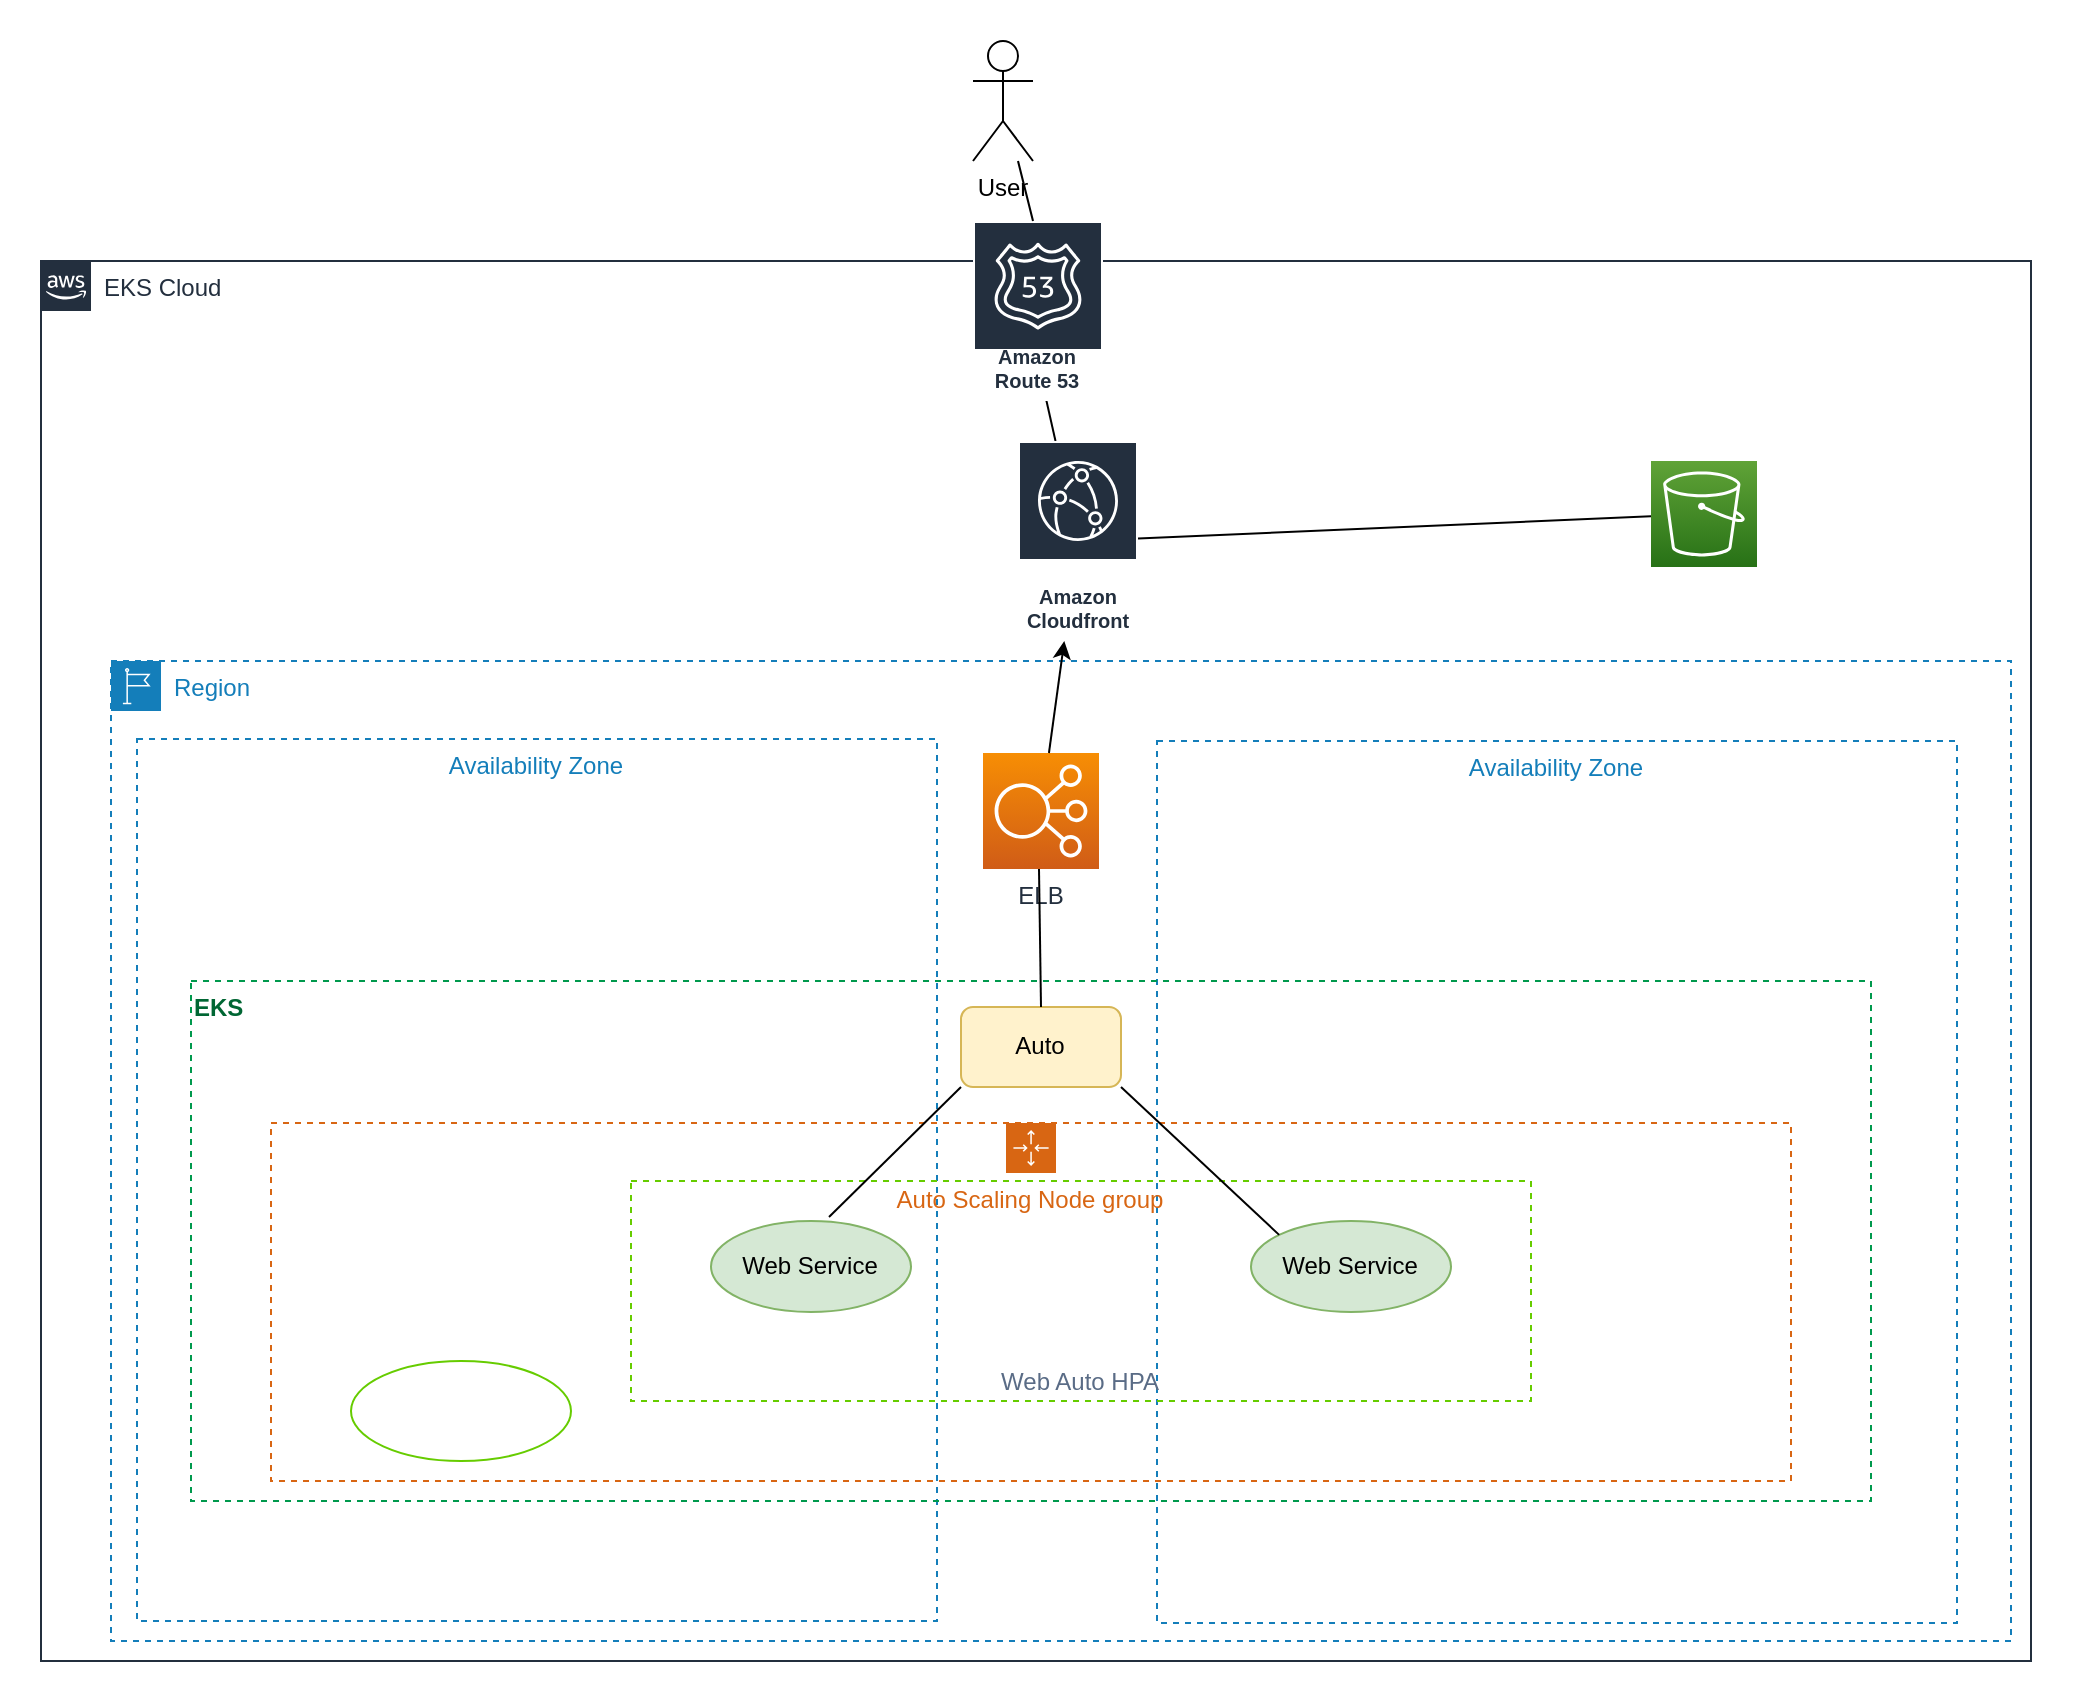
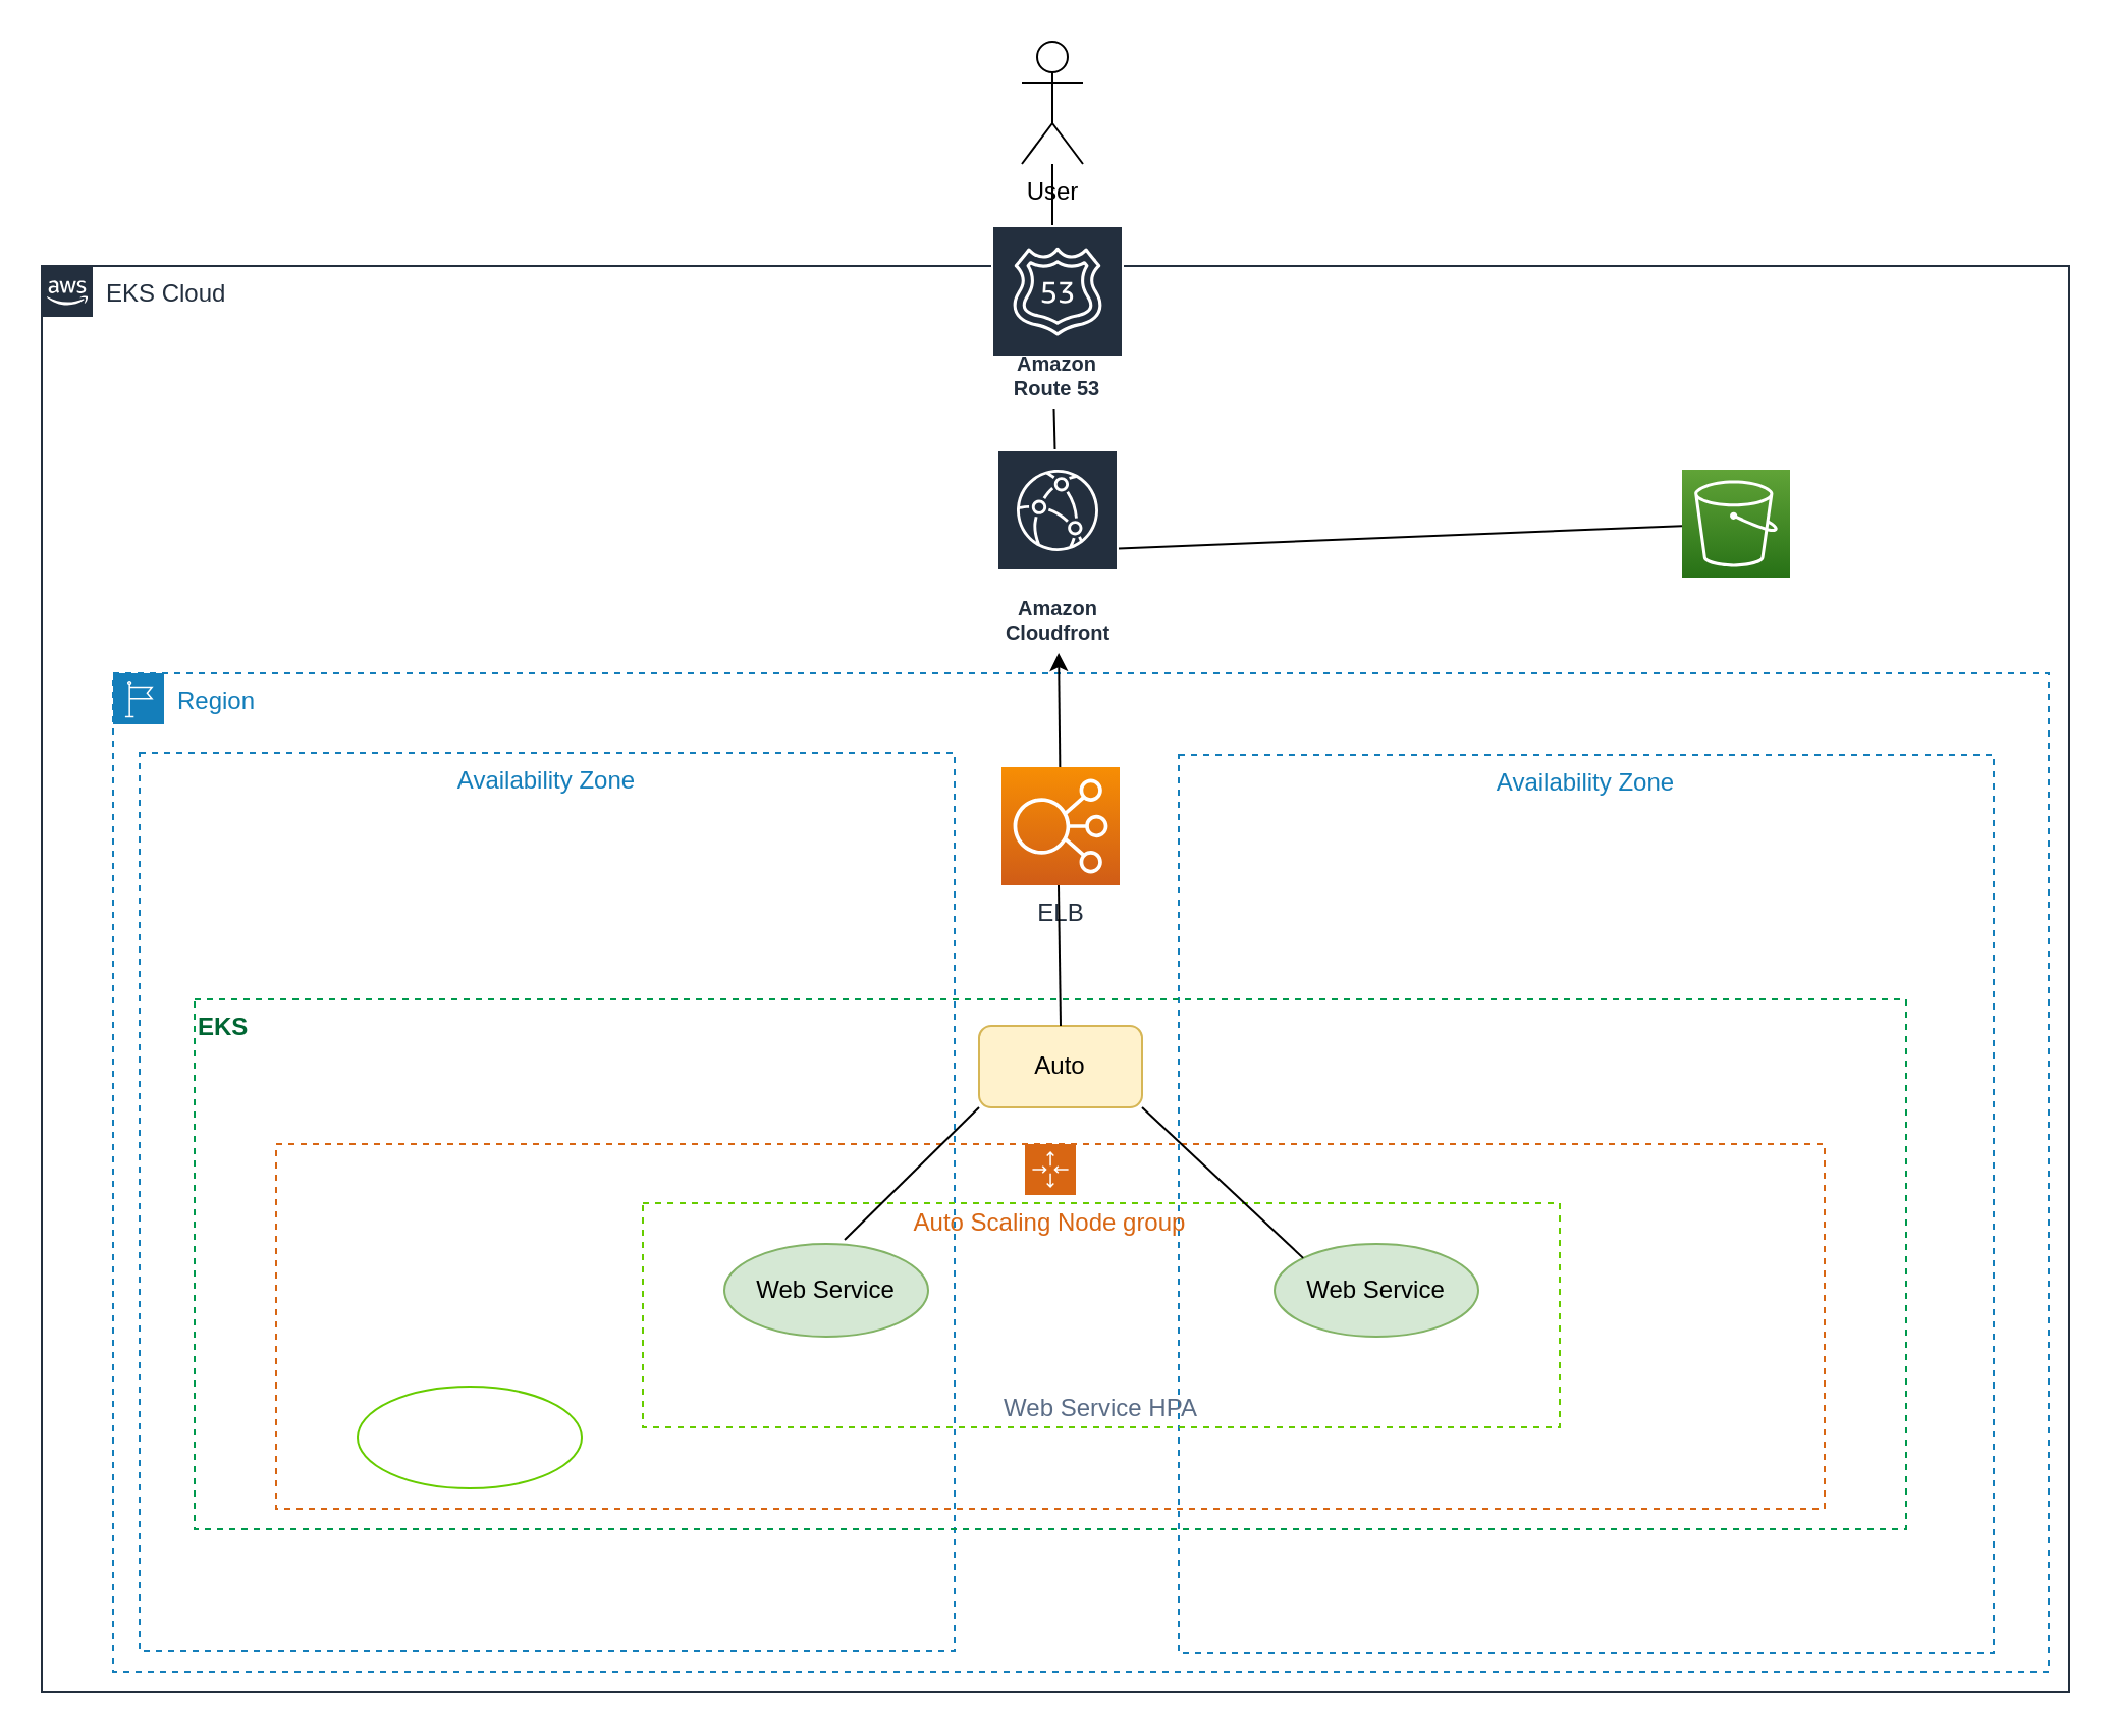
  <mxCell id="0" />
  <mxCell id="1" parent="0" />
  <mxCell id="2" value="EKS Cloud" style="points=[[0,0],[0.25,0],[0.5,0],[0.75,0],[1,0],[1,0.25],[1,0.5],[1,0.75],[1,1],[0.75,1],[0.5,1],[0.25,1],[0,1],[0,0.75],[0,0.5],[0,0.25]];outlineConnect=0;gradientColor=none;html=1;whiteSpace=wrap;fontSize=12;fontStyle=0;shape=mxgraph.aws4.group;grIcon=mxgraph.aws4.group_aws_cloud_alt;strokeColor=#232F3E;fillColor=none;verticalAlign=top;align=left;spacingLeft=30;fontColor=#232F3E;dashed=0;labelBackgroundColor=#ffffff;container=1;pointerEvents=0;collapsible=0;recursiveResize=0;" parent="1" vertex="1"><mxGeometry x="20" y="130" width="995" height="700" as="geometry" /></mxCell>
  <mxCell id="3" value="" style="endArrow=none;html=1;rounded=0;entryX=0.5;entryY=1;entryDx=0;entryDy=0;entryPerimeter=0;" edge="1" parent="2" source="5"><mxGeometry width="50" height="50" relative="1" as="geometry"><mxPoint x="505" y="150" as="sourcePoint" /><mxPoint x="496" y="40" as="targetPoint" /></mxGeometry></mxCell>
  <mxCell id="4" value="Amazon Route 53" style="sketch=0;outlineConnect=0;fontColor=#232F3E;gradientColor=none;strokeColor=#ffffff;fillColor=#232F3E;dashed=0;verticalLabelPosition=middle;verticalAlign=bottom;align=center;html=1;whiteSpace=wrap;fontSize=10;fontStyle=1;spacing=3;shape=mxgraph.aws4.productIcon;prIcon=mxgraph.aws4.route_53;" vertex="1" parent="2"><mxGeometry x="466" y="-20" width="65" height="90" as="geometry" /></mxCell>
- <mxCell id="5" value="Amazon Cloudfront" style="sketch=0;outlineConnect=0;fontColor=#232F3E;gradientColor=none;strokeColor=#ffffff;fillColor=#232F3E;dashed=0;verticalLabelPosition=middle;verticalAlign=bottom;align=center;html=1;whiteSpace=wrap;fontSize=10;fontStyle=1;spacing=3;shape=mxgraph.aws4.productIcon;prIcon=mxgraph.aws4.cloudfront;" vertex="1" parent="2"><mxGeometry x="488.5" y="90" width="60" height="100" as="geometry" /></mxCell>
+ <mxCell id="5" value="Amazon Cloudfront" style="sketch=0;outlineConnect=0;fontColor=#232F3E;gradientColor=none;strokeColor=#ffffff;fillColor=#232F3E;dashed=0;verticalLabelPosition=middle;verticalAlign=bottom;align=center;html=1;whiteSpace=wrap;fontSize=10;fontStyle=1;spacing=3;shape=mxgraph.aws4.productIcon;prIcon=mxgraph.aws4.cloudfront;" vertex="1" parent="2"><mxGeometry x="468.5" y="90" width="60" height="100" as="geometry" /></mxCell>
  <mxCell id="6" value="" style="sketch=0;points=[[0,0,0],[0.25,0,0],[0.5,0,0],[0.75,0,0],[1,0,0],[0,1,0],[0.25,1,0],[0.5,1,0],[0.75,1,0],[1,1,0],[0,0.25,0],[0,0.5,0],[0,0.75,0],[1,0.25,0],[1,0.5,0],[1,0.75,0]];outlineConnect=0;fontColor=#232F3E;gradientColor=#60A337;gradientDirection=north;fillColor=#277116;strokeColor=#ffffff;dashed=0;verticalLabelPosition=bottom;verticalAlign=top;align=center;html=1;fontSize=12;fontStyle=0;aspect=fixed;shape=mxgraph.aws4.resourceIcon;resIcon=mxgraph.aws4.s3;" vertex="1" parent="2"><mxGeometry x="805" y="100" width="53" height="53" as="geometry" /></mxCell>
  <mxCell id="7" value="" style="endArrow=none;html=1;rounded=0;" edge="1" parent="2" source="5" target="6"><mxGeometry width="50" height="50" relative="1" as="geometry"><mxPoint x="525" y="100" as="sourcePoint" /><mxPoint x="575" y="50" as="targetPoint" /></mxGeometry></mxCell>
- <mxCell id="8" value="User" style="shape=umlActor;verticalLabelPosition=bottom;verticalAlign=top;html=1;outlineConnect=0;" vertex="1" parent="1"><mxGeometry x="486" y="20" width="30" height="60" as="geometry" /></mxCell>
+ <mxCell id="8" value="User" style="shape=umlActor;verticalLabelPosition=bottom;verticalAlign=top;html=1;outlineConnect=0;" vertex="1" parent="1"><mxGeometry x="501" width="30" height="60" as="geometry" y="20" /></mxCell>
  <mxCell id="9" value="" style="endArrow=none;html=1;rounded=0;exitX=0.5;exitY=0;exitDx=0;exitDy=0;exitPerimeter=0;" edge="1" parent="1" target="8"><mxGeometry width="50" height="50" relative="1" as="geometry"><mxPoint x="516" y="110" as="sourcePoint" /><mxPoint x="595" y="180" as="targetPoint" /></mxGeometry></mxCell>
  <mxCell id="10" value="Region" style="points=[[0,0],[0.25,0],[0.5,0],[0.75,0],[1,0],[1,0.25],[1,0.5],[1,0.75],[1,1],[0.75,1],[0.5,1],[0.25,1],[0,1],[0,0.75],[0,0.5],[0,0.25]];outlineConnect=0;gradientColor=none;html=1;whiteSpace=wrap;fontSize=12;fontStyle=0;container=1;pointerEvents=0;collapsible=0;recursiveResize=0;shape=mxgraph.aws4.group;grIcon=mxgraph.aws4.group_region;strokeColor=#147EBA;fillColor=none;verticalAlign=top;align=left;spacingLeft=30;fontColor=#147EBA;dashed=1;" vertex="1" parent="1"><mxGeometry x="55" y="330" width="950" height="490" as="geometry" /></mxCell>
  <mxCell id="11" value="Availability Zone" style="fillColor=none;strokeColor=#147EBA;dashed=1;verticalAlign=top;fontStyle=0;fontColor=#147EBA;" vertex="1" parent="10"><mxGeometry x="13" y="39" width="400" height="441" as="geometry" /></mxCell>
  <mxCell id="12" value="Availability Zone" style="fillColor=none;strokeColor=#147EBA;dashed=1;verticalAlign=top;fontStyle=0;fontColor=#147EBA;" vertex="1" parent="10"><mxGeometry x="523" y="40" width="400" height="441" as="geometry" /></mxCell>
  <mxCell id="13" value="ELB" style="sketch=0;points=[[0,0,0],[0.25,0,0],[0.5,0,0],[0.75,0,0],[1,0,0],[0,1,0],[0.25,1,0],[0.5,1,0],[0.75,1,0],[1,1,0],[0,0.25,0],[0,0.5,0],[0,0.75,0],[1,0.25,0],[1,0.5,0],[1,0.75,0]];outlineConnect=0;fontColor=#232F3E;gradientColor=#F78E04;gradientDirection=north;fillColor=#D05C17;strokeColor=#ffffff;dashed=0;verticalLabelPosition=bottom;verticalAlign=top;align=center;html=1;fontSize=12;fontStyle=0;aspect=fixed;shape=mxgraph.aws4.resourceIcon;resIcon=mxgraph.aws4.elastic_load_balancing;" vertex="1" parent="10"><mxGeometry x="436" y="46" width="58" height="58" as="geometry" /></mxCell>
  <mxCell id="14" value="EKS" style="fillColor=none;strokeColor=#00994D;dashed=1;verticalAlign=top;fontStyle=1;fontColor=#006633;align=left;" vertex="1" parent="10"><mxGeometry x="40" y="160" width="840" height="260" as="geometry" /></mxCell>
  <mxCell id="15" value="Auto Scaling Node group" style="points=[[0,0],[0.25,0],[0.5,0],[0.75,0],[1,0],[1,0.25],[1,0.5],[1,0.75],[1,1],[0.75,1],[0.5,1],[0.25,1],[0,1],[0,0.75],[0,0.5],[0,0.25]];outlineConnect=0;gradientColor=none;html=1;whiteSpace=wrap;fontSize=12;fontStyle=0;container=1;pointerEvents=0;collapsible=0;recursiveResize=0;shape=mxgraph.aws4.groupCenter;grIcon=mxgraph.aws4.group_auto_scaling_group;grStroke=1;strokeColor=#D86613;fillColor=none;verticalAlign=top;align=center;fontColor=#D86613;dashed=1;spacingTop=25;" vertex="1" parent="10"><mxGeometry x="80" y="231" width="760" height="179" as="geometry" /></mxCell>
  <mxCell id="16" value="Web Service" style="ellipse;whiteSpace=wrap;html=1;fillColor=#d5e8d4;strokeColor=#82b366;" vertex="1" parent="15"><mxGeometry x="490" y="49" width="100" height="45.5" as="geometry" /></mxCell>
- <mxCell id="17" value="Web Auto HPA" style="fillColor=none;strokeColor=#66CC00;dashed=1;verticalAlign=bottom;fontStyle=0;fontColor=#5A6C86;" vertex="1" parent="15"><mxGeometry x="180" y="29" width="450" height="110" as="geometry" /></mxCell>
+ <mxCell id="17" value="Web Service HPA" style="fillColor=none;strokeColor=#66CC00;dashed=1;verticalAlign=bottom;fontStyle=0;fontColor=#5A6C86;" vertex="1" parent="15"><mxGeometry x="180" y="29" width="450" height="110" as="geometry" /></mxCell>
  <mxCell id="18" value="Auto" style="rounded=1;whiteSpace=wrap;html=1;fillColor=#fff2cc;strokeColor=#d6b656;" vertex="1" parent="10"><mxGeometry x="425" y="173" width="80" height="40" as="geometry" /></mxCell>
  <mxCell id="19" value="Web Service" style="ellipse;whiteSpace=wrap;html=1;fillColor=#d5e8d4;strokeColor=#82b366;" vertex="1" parent="10"><mxGeometry x="300" y="280" width="100" height="45.5" as="geometry" /></mxCell>
  <mxCell id="20" value="" style="ellipse;whiteSpace=wrap;html=1;fontColor=#006633;strokeColor=#66CC00;" vertex="1" parent="10"><mxGeometry x="120" y="350" width="110" height="50" as="geometry" /></mxCell>
  <mxCell id="21" value="" style="endArrow=none;html=1;rounded=0;fontColor=#006633;exitX=0.5;exitY=0;exitDx=0;exitDy=0;" edge="1" parent="10" source="18"><mxGeometry width="50" height="50" relative="1" as="geometry"><mxPoint x="464.618" y="160" as="sourcePoint" /><mxPoint x="463.996" y="104" as="targetPoint" /></mxGeometry></mxCell>
  <mxCell id="22" value="" style="endArrow=none;html=1;rounded=0;fontColor=#006633;entryX=0;entryY=1;entryDx=0;entryDy=0;exitX=0.59;exitY=-0.044;exitDx=0;exitDy=0;exitPerimeter=0;" edge="1" parent="10" source="19" target="18"><mxGeometry width="50" height="50" relative="1" as="geometry"><mxPoint x="360" y="270" as="sourcePoint" /><mxPoint x="410" y="220" as="targetPoint" /></mxGeometry></mxCell>
  <mxCell id="23" value="" style="endArrow=none;html=1;rounded=0;fontColor=#006633;entryX=1;entryY=1;entryDx=0;entryDy=0;exitX=0;exitY=0;exitDx=0;exitDy=0;" edge="1" parent="10" source="16" target="18"><mxGeometry width="50" height="50" relative="1" as="geometry"><mxPoint x="560" y="100" as="sourcePoint" /><mxPoint x="610" y="50" as="targetPoint" /></mxGeometry></mxCell>
  <mxCell id="24" value="" style="endArrow=classic;html=1;rounded=0;fontColor=#006633;" edge="1" parent="1" source="13" target="5"><mxGeometry width="50" height="50" relative="1" as="geometry"><mxPoint x="549" y="390" as="sourcePoint" /><mxPoint x="599" y="340" as="targetPoint" /></mxGeometry></mxCell>
